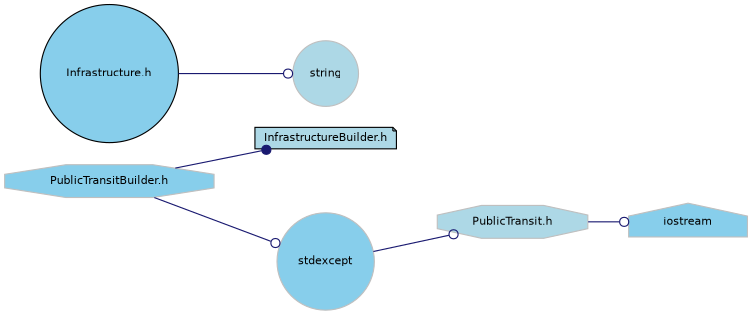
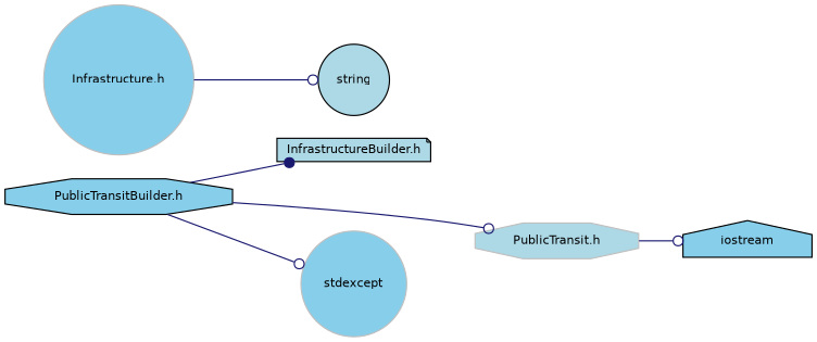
  digraph {
    rankdir=LR
    node [color=grey75 fillcolor=skyblue fontname=Helvetica fontsize=10 shape=circle style=filled]
    edge [arrowhead=odot color=midnightblue fontname=Helvetica fontsize=10 labelfontname=Helvetica labelfontsize=10 style=solid]
-   n1 [fontcolor=black height=0.2 label="PublicTransitBuilder.h" shape=octagon width=0.4]
+   n1 [color=black fontcolor=black height=0.2 label="PublicTransitBuilder.h" shape=octagon width=0.4]
    n2 [color=black fillcolor=lightblue height=0.2 label="InfrastructureBuilder.h" shape=note width=0.4]
    n3 [fillcolor=lightblue height=0.2 label="PublicTransit.h" shape=octagon width=0.4]
    n4 [height=0.2 label=stdexcept width=0.4]
-   n5 [height=0.2 label=iostream shape=house width=0.4]
-   n6 [color=black height=0.2 label="Infrastructure.h" width=0.4]
-   n7 [fillcolor=lightblue height=0.2 label=string width=0.4]
+   n5 [color=black height=0.2 label=iostream shape=house width=0.4]
+   n6 [height=0.2 label="Infrastructure.h" width=0.4]
+   n7 [color=black fillcolor=lightblue height=0.2 label=string width=0.4]
    n1 -> n2 [arrowhead=dot]
-   n4 -> n3
+   n1 -> n3
    n1 -> n4
    n3 -> n5
    n6 -> n7
  }
